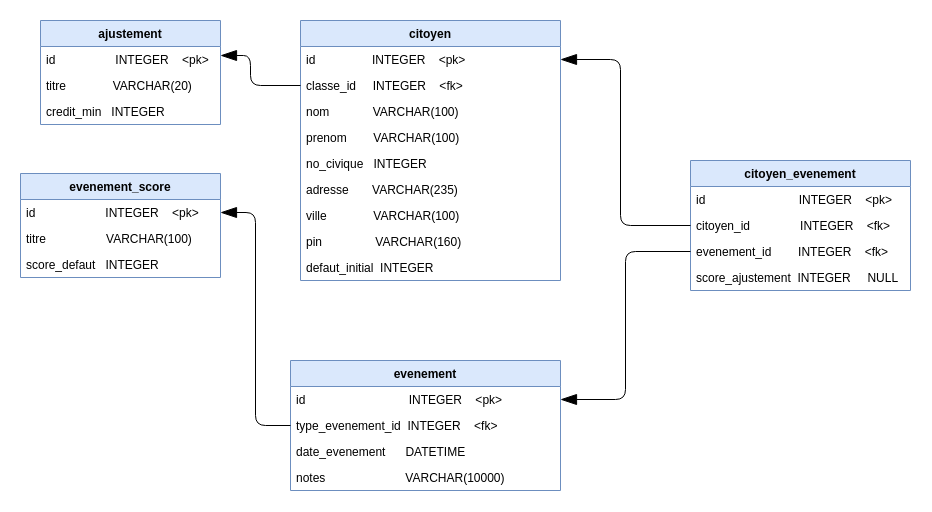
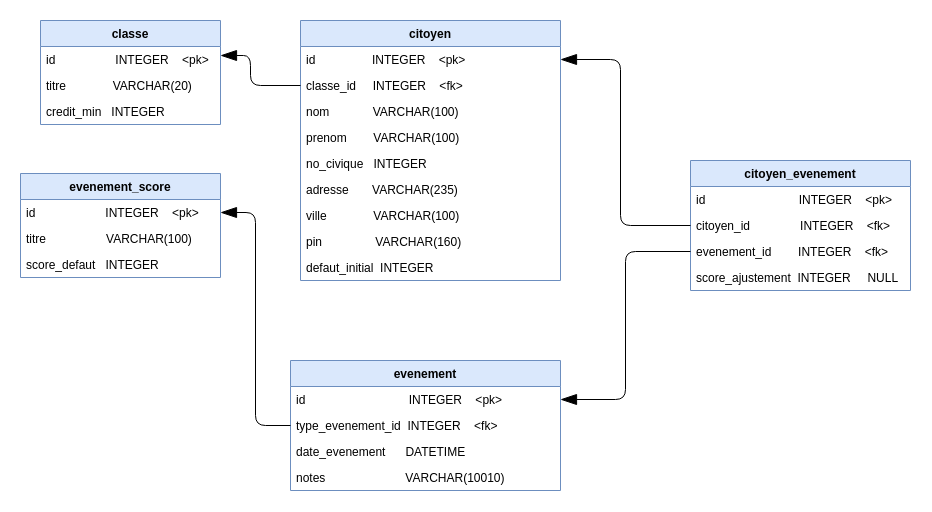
  <mxCell id="0" />
  <mxCell id="1" parent="0" />
- <mxCell id="2" value="ajustement" style="swimlane;fontStyle=1;align=center;verticalAlign=top;childLayout=stackLayout;horizontal=1;startSize=26;horizontalStack=0;resizeParent=1;resizeParentMax=0;resizeLast=0;collapsible=1;marginBottom=0;fillColor=#dae8fc;strokeColor=#6c8ebf;" parent="1" vertex="1"><mxGeometry x="40" y="20" width="180" height="104" as="geometry" /></mxCell>
+ <mxCell id="2" value="classe" style="swimlane;fontStyle=1;align=center;verticalAlign=top;childLayout=stackLayout;horizontal=1;startSize=26;horizontalStack=0;resizeParent=1;resizeParentMax=0;resizeLast=0;collapsible=1;marginBottom=0;fillColor=#dae8fc;strokeColor=#6c8ebf;" parent="1" vertex="1"><mxGeometry x="40" y="20" width="180" height="104" as="geometry" /></mxCell>
  <mxCell id="3" value="id                  INTEGER    &lt;pk&gt;" style="text;strokeColor=none;fillColor=none;align=left;verticalAlign=top;spacingLeft=4;spacingRight=4;overflow=hidden;rotatable=0;points=[[0,0.5],[1,0.5]];portConstraint=eastwest;" parent="2" vertex="1"><mxGeometry y="26" width="180" height="26" as="geometry" /></mxCell>
  <mxCell id="4" value="titre              VARCHAR(20)" style="text;strokeColor=none;fillColor=none;align=left;verticalAlign=top;spacingLeft=4;spacingRight=4;overflow=hidden;rotatable=0;points=[[0,0.5],[1,0.5]];portConstraint=eastwest;" parent="2" vertex="1"><mxGeometry y="52" width="180" height="26" as="geometry" /></mxCell>
  <mxCell id="5" value="credit_min   INTEGER" style="text;strokeColor=none;fillColor=none;align=left;verticalAlign=top;spacingLeft=4;spacingRight=4;overflow=hidden;rotatable=0;points=[[0,0.5],[1,0.5]];portConstraint=eastwest;" parent="2" vertex="1"><mxGeometry y="78" width="180" height="26" as="geometry" /></mxCell>
  <mxCell id="6" value="evenement_score" style="swimlane;fontStyle=1;align=center;verticalAlign=top;childLayout=stackLayout;horizontal=1;startSize=26;horizontalStack=0;resizeParent=1;resizeParentMax=0;resizeLast=0;collapsible=1;marginBottom=0;fillColor=#dae8fc;strokeColor=#6c8ebf;" parent="1" vertex="1"><mxGeometry x="20" y="173" width="200" height="104" as="geometry" /></mxCell>
  <mxCell id="7" value="id                     INTEGER    &lt;pk&gt;" style="text;strokeColor=none;fillColor=none;align=left;verticalAlign=top;spacingLeft=4;spacingRight=4;overflow=hidden;rotatable=0;points=[[0,0.5],[1,0.5]];portConstraint=eastwest;" parent="6" vertex="1"><mxGeometry y="26" width="200" height="26" as="geometry" /></mxCell>
  <mxCell id="8" value="titre                  VARCHAR(100)" style="text;strokeColor=none;fillColor=none;align=left;verticalAlign=top;spacingLeft=4;spacingRight=4;overflow=hidden;rotatable=0;points=[[0,0.5],[1,0.5]];portConstraint=eastwest;" parent="6" vertex="1"><mxGeometry y="52" width="200" height="26" as="geometry" /></mxCell>
  <mxCell id="9" value="score_defaut   INTEGER" style="text;strokeColor=none;fillColor=none;align=left;verticalAlign=top;spacingLeft=4;spacingRight=4;overflow=hidden;rotatable=0;points=[[0,0.5],[1,0.5]];portConstraint=eastwest;" parent="6" vertex="1"><mxGeometry y="78" width="200" height="26" as="geometry" /></mxCell>
  <mxCell id="10" value="citoyen" style="swimlane;fontStyle=1;align=center;verticalAlign=top;childLayout=stackLayout;horizontal=1;startSize=26;horizontalStack=0;resizeParent=1;resizeParentMax=0;resizeLast=0;collapsible=1;marginBottom=0;fillColor=#dae8fc;strokeColor=#6c8ebf;" parent="1" vertex="1"><mxGeometry x="300" y="20" width="260" height="260" as="geometry" /></mxCell>
  <mxCell id="11" value="id                 INTEGER    &lt;pk&gt;" style="text;strokeColor=none;fillColor=none;align=left;verticalAlign=top;spacingLeft=4;spacingRight=4;overflow=hidden;rotatable=0;points=[[0,0.5],[1,0.5]];portConstraint=eastwest;" parent="10" vertex="1"><mxGeometry y="26" width="260" height="26" as="geometry" /></mxCell>
  <mxCell id="12" value="classe_id     INTEGER    &lt;fk&gt;" style="text;strokeColor=none;fillColor=none;align=left;verticalAlign=top;spacingLeft=4;spacingRight=4;overflow=hidden;rotatable=0;points=[[0,0.5],[1,0.5]];portConstraint=eastwest;" parent="10" vertex="1"><mxGeometry y="52" width="260" height="26" as="geometry" /></mxCell>
  <mxCell id="13" value="nom             VARCHAR(100)" style="text;strokeColor=none;fillColor=none;align=left;verticalAlign=top;spacingLeft=4;spacingRight=4;overflow=hidden;rotatable=0;points=[[0,0.5],[1,0.5]];portConstraint=eastwest;" parent="10" vertex="1"><mxGeometry y="78" width="260" height="26" as="geometry" /></mxCell>
  <mxCell id="14" value="prenom        VARCHAR(100)" style="text;strokeColor=none;fillColor=none;align=left;verticalAlign=top;spacingLeft=4;spacingRight=4;overflow=hidden;rotatable=0;points=[[0,0.5],[1,0.5]];portConstraint=eastwest;" parent="10" vertex="1"><mxGeometry y="104" width="260" height="26" as="geometry" /></mxCell>
  <mxCell id="15" value="no_civique   INTEGER" style="text;strokeColor=none;fillColor=none;align=left;verticalAlign=top;spacingLeft=4;spacingRight=4;overflow=hidden;rotatable=0;points=[[0,0.5],[1,0.5]];portConstraint=eastwest;" parent="10" vertex="1"><mxGeometry y="130" width="260" height="26" as="geometry" /></mxCell>
  <mxCell id="16" value="adresse       VARCHAR(235)" style="text;strokeColor=none;fillColor=none;align=left;verticalAlign=top;spacingLeft=4;spacingRight=4;overflow=hidden;rotatable=0;points=[[0,0.5],[1,0.5]];portConstraint=eastwest;" parent="10" vertex="1"><mxGeometry y="156" width="260" height="26" as="geometry" /></mxCell>
  <mxCell id="17" value="ville              VARCHAR(100)" style="text;strokeColor=none;fillColor=none;align=left;verticalAlign=top;spacingLeft=4;spacingRight=4;overflow=hidden;rotatable=0;points=[[0,0.5],[1,0.5]];portConstraint=eastwest;" parent="10" vertex="1"><mxGeometry y="182" width="260" height="26" as="geometry" /></mxCell>
  <mxCell id="18" value="pin                VARCHAR(160)" style="text;strokeColor=none;fillColor=none;align=left;verticalAlign=top;spacingLeft=4;spacingRight=4;overflow=hidden;rotatable=0;points=[[0,0.5],[1,0.5]];portConstraint=eastwest;" parent="10" vertex="1"><mxGeometry y="208" width="260" height="26" as="geometry" /></mxCell>
  <mxCell id="19" value="defaut_initial  INTEGER" style="text;strokeColor=none;fillColor=none;align=left;verticalAlign=top;spacingLeft=4;spacingRight=4;overflow=hidden;rotatable=0;points=[[0,0.5],[1,0.5]];portConstraint=eastwest;" parent="10" vertex="1"><mxGeometry y="234" width="260" height="26" as="geometry" /></mxCell>
  <mxCell id="20" value="evenement" style="swimlane;fontStyle=1;align=center;verticalAlign=top;childLayout=stackLayout;horizontal=1;startSize=26;horizontalStack=0;resizeParent=1;resizeParentMax=0;resizeLast=0;collapsible=1;marginBottom=0;fillColor=#dae8fc;strokeColor=#6c8ebf;" parent="1" vertex="1"><mxGeometry x="290" y="360" width="270" height="130" as="geometry" /></mxCell>
  <mxCell id="21" value="id                               INTEGER    &lt;pk&gt;" style="text;strokeColor=none;fillColor=none;align=left;verticalAlign=top;spacingLeft=4;spacingRight=4;overflow=hidden;rotatable=0;points=[[0,0.5],[1,0.5]];portConstraint=eastwest;" parent="20" vertex="1"><mxGeometry y="26" width="270" height="26" as="geometry" /></mxCell>
  <mxCell id="22" value="type_evenement_id  INTEGER    &lt;fk&gt;" style="text;strokeColor=none;fillColor=none;align=left;verticalAlign=top;spacingLeft=4;spacingRight=4;overflow=hidden;rotatable=0;points=[[0,0.5],[1,0.5]];portConstraint=eastwest;" parent="20" vertex="1"><mxGeometry y="52" width="270" height="26" as="geometry" /></mxCell>
  <mxCell id="23" value="date_evenement      DATETIME" style="text;strokeColor=none;fillColor=none;align=left;verticalAlign=top;spacingLeft=4;spacingRight=4;overflow=hidden;rotatable=0;points=[[0,0.5],[1,0.5]];portConstraint=eastwest;" parent="20" vertex="1"><mxGeometry y="78" width="270" height="26" as="geometry" /></mxCell>
- <mxCell id="24" value="notes                        VARCHAR(10000)" style="text;strokeColor=none;fillColor=none;align=left;verticalAlign=top;spacingLeft=4;spacingRight=4;overflow=hidden;rotatable=0;points=[[0,0.5],[1,0.5]];portConstraint=eastwest;" parent="20" vertex="1"><mxGeometry y="104" width="270" height="26" as="geometry" /></mxCell>
+ <mxCell id="24" value="notes                        VARCHAR(10010)" style="text;strokeColor=none;fillColor=none;align=left;verticalAlign=top;spacingLeft=4;spacingRight=4;overflow=hidden;rotatable=0;points=[[0,0.5],[1,0.5]];portConstraint=eastwest;" parent="20" vertex="1"><mxGeometry y="104" width="270" height="26" as="geometry" /></mxCell>
  <mxCell id="25" value="citoyen_evenement" style="swimlane;fontStyle=1;align=center;verticalAlign=top;childLayout=stackLayout;horizontal=1;startSize=26;horizontalStack=0;resizeParent=1;resizeParentMax=0;resizeLast=0;collapsible=1;marginBottom=0;fillColor=#dae8fc;strokeColor=#6c8ebf;" parent="1" vertex="1"><mxGeometry x="690" y="160" width="220" height="130" as="geometry" /></mxCell>
  <mxCell id="26" value="id                            INTEGER    &lt;pk&gt;" style="text;strokeColor=none;fillColor=none;align=left;verticalAlign=top;spacingLeft=4;spacingRight=4;overflow=hidden;rotatable=0;points=[[0,0.5],[1,0.5]];portConstraint=eastwest;" parent="25" vertex="1"><mxGeometry y="26" width="220" height="26" as="geometry" /></mxCell>
  <mxCell id="27" value="citoyen_id               INTEGER    &lt;fk&gt;" style="text;strokeColor=none;fillColor=none;align=left;verticalAlign=top;spacingLeft=4;spacingRight=4;overflow=hidden;rotatable=0;points=[[0,0.5],[1,0.5]];portConstraint=eastwest;" parent="25" vertex="1"><mxGeometry y="52" width="220" height="26" as="geometry" /></mxCell>
  <mxCell id="28" value="evenement_id        INTEGER    &lt;fk&gt;" style="text;strokeColor=none;fillColor=none;align=left;verticalAlign=top;spacingLeft=4;spacingRight=4;overflow=hidden;rotatable=0;points=[[0,0.5],[1,0.5]];portConstraint=eastwest;" parent="25" vertex="1"><mxGeometry y="78" width="220" height="26" as="geometry" /></mxCell>
  <mxCell id="29" value="score_ajustement  INTEGER     NULL" style="text;strokeColor=none;fillColor=none;align=left;verticalAlign=top;spacingLeft=4;spacingRight=4;overflow=hidden;rotatable=0;points=[[0,0.5],[1,0.5]];portConstraint=eastwest;" parent="25" vertex="1"><mxGeometry y="104" width="220" height="26" as="geometry" /></mxCell>
  <mxCell id="30" value="" style="endArrow=none;html=1;endSize=12;startArrow=blockThin;startSize=14;startFill=1;edgeStyle=orthogonalEdgeStyle;exitX=1;exitY=0.5;exitDx=0;exitDy=0;endFill=0;entryX=0;entryY=0.5;entryDx=0;entryDy=0;rounded=1;" parent="1" target="12" edge="1"><mxGeometry relative="1" as="geometry"><mxPoint x="220" y="55" as="sourcePoint" /><mxPoint x="330" y="80" as="targetPoint" /><Array as="points"><mxPoint x="250" y="55" /><mxPoint x="250" y="85" /></Array></mxGeometry></mxCell>
  <mxCell id="31" value="" style="endArrow=none;html=1;endSize=12;startArrow=blockThin;startSize=14;startFill=1;edgeStyle=orthogonalEdgeStyle;exitX=1;exitY=0.5;exitDx=0;exitDy=0;entryX=0;entryY=0.5;entryDx=0;entryDy=0;endFill=0;" parent="1" source="11" target="27" edge="1"><mxGeometry relative="1" as="geometry"><mxPoint x="560" y="280" as="sourcePoint" /><mxPoint x="720" y="280" as="targetPoint" /><Array as="points"><mxPoint x="620" y="59" /><mxPoint x="620" y="225" /></Array></mxGeometry></mxCell>
  <mxCell id="32" value="" style="endArrow=none;html=1;endSize=12;startArrow=blockThin;startSize=14;startFill=1;edgeStyle=orthogonalEdgeStyle;entryX=0;entryY=0.5;entryDx=0;entryDy=0;exitX=1;exitY=0.5;exitDx=0;exitDy=0;endFill=0;" parent="1" source="21" target="28" edge="1"><mxGeometry relative="1" as="geometry"><mxPoint x="630" y="428.5" as="sourcePoint" /><mxPoint x="790" y="428.5" as="targetPoint" /></mxGeometry></mxCell>
  <mxCell id="33" value="" style="endArrow=none;html=1;endSize=12;startArrow=blockThin;startSize=14;startFill=1;edgeStyle=orthogonalEdgeStyle;exitX=1;exitY=0.5;exitDx=0;exitDy=0;entryX=0;entryY=0.5;entryDx=0;entryDy=0;endFill=0;" parent="1" source="7" target="22" edge="1"><mxGeometry relative="1" as="geometry"><mxPoint x="290" y="370" as="sourcePoint" /><mxPoint x="450" y="370" as="targetPoint" /></mxGeometry></mxCell>
